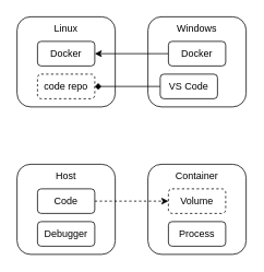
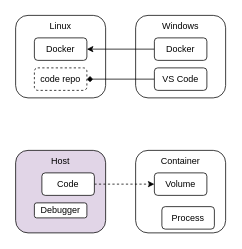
  <mxCell id="0" />
  <mxCell id="1" parent="0" />
  <mxCell id="2" value="Windows" style="rounded=1;whiteSpace=wrap;html=1;verticalAlign=top;" vertex="1" parent="1"><mxGeometry x="180" y="20" width="120" height="110" as="geometry" /></mxCell>
  <mxCell id="3" value="Linux" style="rounded=1;whiteSpace=wrap;html=1;verticalAlign=top;" vertex="1" parent="1"><mxGeometry x="20" y="20" width="120" height="110" as="geometry" /></mxCell>
  <mxCell id="4" value="code repo" style="rounded=1;whiteSpace=wrap;html=1;dashed=1;" vertex="1" parent="1"><mxGeometry x="45" y="90" width="70" height="30" as="geometry" /></mxCell>
  <mxCell id="5" style="edgeStyle=orthogonalEdgeStyle;rounded=0;orthogonalLoop=1;jettySize=auto;html=1;entryX=1;entryY=0.5;entryDx=0;entryDy=0;" edge="1" parent="1" source="6" target="9"><mxGeometry relative="1" as="geometry" /></mxCell>
  <mxCell id="6" value="Docker" style="rounded=1;whiteSpace=wrap;html=1;" vertex="1" parent="1"><mxGeometry x="205" y="50" width="70" height="30" as="geometry" /></mxCell>
  <mxCell id="7" style="edgeStyle=orthogonalEdgeStyle;rounded=0;orthogonalLoop=1;jettySize=auto;html=1;entryX=1;entryY=0.5;entryDx=0;entryDy=0;endArrow=diamond;" edge="1" parent="1" source="8" target="4"><mxGeometry relative="1" as="geometry" /></mxCell>
- <mxCell id="8" value="VS Code" style="rounded=1;whiteSpace=wrap;html=1;" vertex="1" parent="1"><mxGeometry x="195" y="90" width="70" height="30" as="geometry" /></mxCell>
+ <mxCell id="8" value="VS Code" style="rounded=1;whiteSpace=wrap;html=1;" vertex="1" parent="1"><mxGeometry x="205" y="90" width="70" height="30" as="geometry" /></mxCell>
  <mxCell id="9" value="Docker" style="rounded=1;whiteSpace=wrap;html=1;" vertex="1" parent="1"><mxGeometry x="45" y="50" width="70" height="30" as="geometry" /></mxCell>
  <mxCell id="10" value="Container" style="rounded=1;whiteSpace=wrap;html=1;verticalAlign=top;" vertex="1" parent="1"><mxGeometry x="180" y="200" width="120" height="110" as="geometry" /></mxCell>
- <mxCell id="11" value="Host" style="rounded=1;whiteSpace=wrap;html=1;verticalAlign=top;" vertex="1" parent="1"><mxGeometry x="20" y="200" width="120" height="110" as="geometry" /></mxCell>
- <mxCell id="12" value="Debugger" style="rounded=1;whiteSpace=wrap;html=1;" vertex="1" parent="1"><mxGeometry x="45" y="270" width="70" height="30" as="geometry" /></mxCell>
+ <mxCell id="11" value="Host" style="rounded=1;whiteSpace=wrap;html=1;verticalAlign=top;fillColor=#e1d5e7;" vertex="1" parent="1"><mxGeometry x="20" y="200" width="120" height="110" as="geometry" /></mxCell>
+ <mxCell id="12" value="Debugger" style="rounded=1;whiteSpace=wrap;html=1;" vertex="1" parent="1"><mxGeometry x="45" y="270" width="70" height="20" as="geometry" /></mxCell>
  <mxCell id="13" style="edgeStyle=orthogonalEdgeStyle;rounded=0;orthogonalLoop=1;jettySize=auto;html=1;exitX=1;exitY=0.5;exitDx=0;exitDy=0;dashed=1;" edge="1" parent="1" source="16" target="14"><mxGeometry relative="1" as="geometry" /></mxCell>
- <mxCell id="14" value="Volume" style="rounded=1;whiteSpace=wrap;html=1;dashed=1;" vertex="1" parent="1"><mxGeometry x="205" y="230" width="70" height="30" as="geometry" /></mxCell>
- <mxCell id="15" value="Process" style="rounded=1;whiteSpace=wrap;html=1;" vertex="1" parent="1"><mxGeometry x="205" y="270" width="70" height="30" as="geometry" /></mxCell>
- <mxCell id="16" value="Code" style="rounded=1;whiteSpace=wrap;html=1;" vertex="1" parent="1"><mxGeometry x="45" y="230" width="70" height="30" as="geometry" /></mxCell>
+ <mxCell id="14" value="Volume" style="rounded=1;whiteSpace=wrap;html=1;" vertex="1" parent="1"><mxGeometry x="205" y="230" width="70" height="30" as="geometry" /></mxCell>
+ <mxCell id="15" value="Process" style="rounded=1;whiteSpace=wrap;html=1;" vertex="1" parent="1"><mxGeometry x="215" y="275" width="70" height="30" as="geometry" /></mxCell>
+ <mxCell id="16" value="Code" style="rounded=1;whiteSpace=wrap;html=1;" vertex="1" parent="1"><mxGeometry x="55" y="230" width="70" height="30" as="geometry" /></mxCell>
